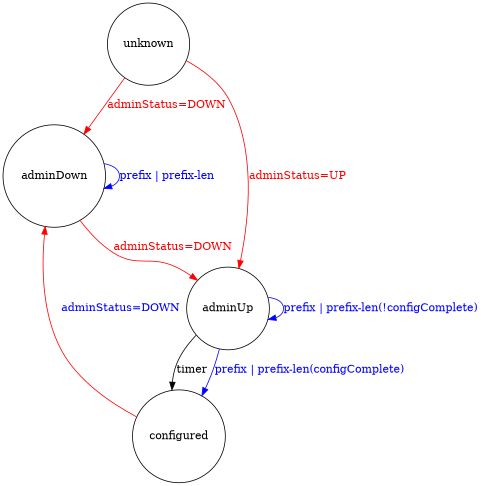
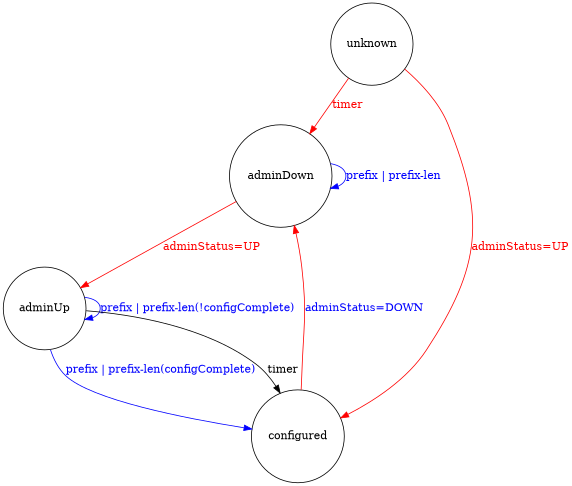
  digraph {
    rankdir=TB
    node [shape=circle]
    edge [color=red fontcolor=blue]
    unknown
    adminDown
    adminUp
    configured
-   unknown -> adminDown [fontcolor=red label="adminStatus=DOWN"]
-   unknown -> adminUp [fontcolor=red label="adminStatus=UP"]
+   unknown -> adminDown [fontcolor=red label=timer]
+   unknown -> configured [fontcolor=red label="adminStatus=UP"]
    adminDown -> adminDown [color=blue label="prefix | prefix-len"]
-   adminDown -> adminUp [fontcolor=red label="adminStatus=DOWN"]
+   adminDown -> adminUp [fontcolor=red label="adminStatus=UP"]
    adminUp -> adminUp [color=blue label="prefix | prefix-len(!configComplete)"]
    adminUp -> configured [color=blue label="prefix | prefix-len(configComplete)"]
    adminUp -> configured [label=timer color="" fontcolor=""]
    configured -> adminDown [label="adminStatus=DOWN"]
  }
